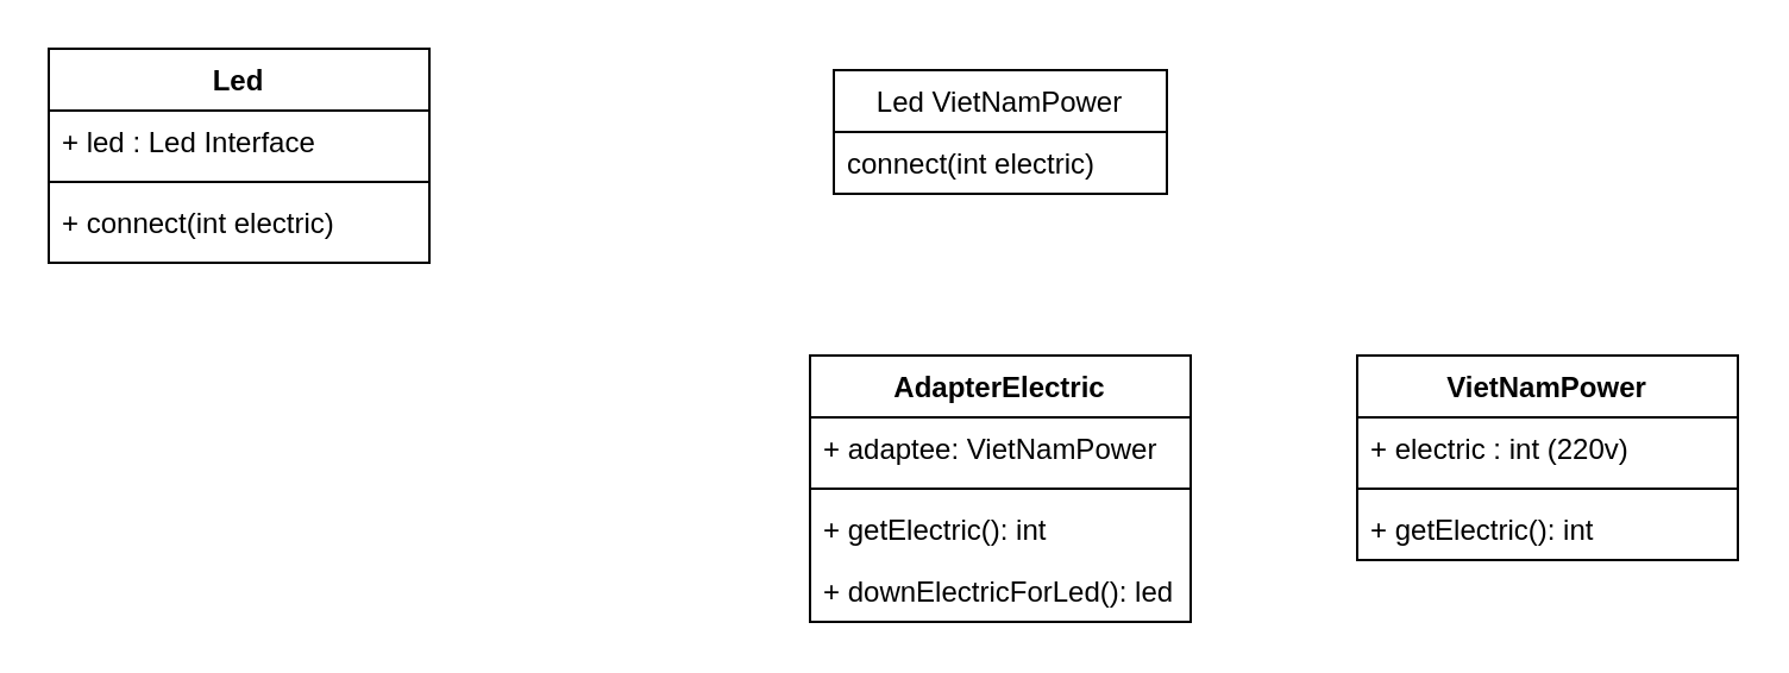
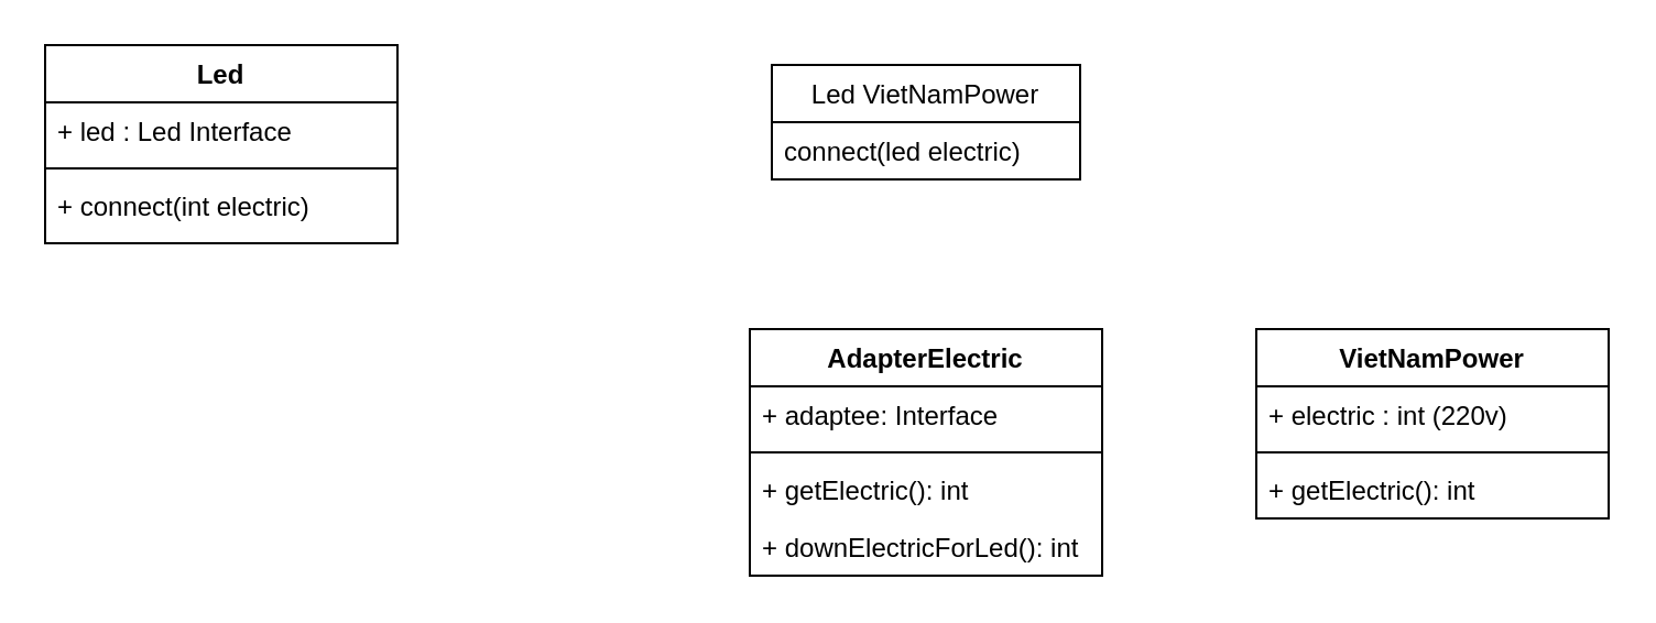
  <mxCell id="0" />
  <mxCell id="1" parent="0" />
  <mxCell id="2" value="Led" style="swimlane;fontStyle=1;align=center;verticalAlign=top;childLayout=stackLayout;horizontal=1;startSize=26;horizontalStack=0;resizeParent=1;resizeParentMax=0;resizeLast=0;collapsible=1;marginBottom=0;fillColor=none;gradientColor=none;" vertex="1" parent="1"><mxGeometry x="20" y="20" width="160" height="90" as="geometry" /></mxCell>
  <mxCell id="3" value="+ led : Led Interface" style="text;strokeColor=none;fillColor=none;align=left;verticalAlign=top;spacingLeft=4;spacingRight=4;overflow=hidden;rotatable=0;points=[[0,0.5],[1,0.5]];portConstraint=eastwest;" vertex="1" parent="2"><mxGeometry y="26" width="160" height="26" as="geometry" /></mxCell>
  <mxCell id="4" value="" style="line;strokeWidth=1;fillColor=none;align=left;verticalAlign=middle;spacingTop=-1;spacingLeft=3;spacingRight=3;rotatable=0;labelPosition=right;points=[];portConstraint=eastwest;" vertex="1" parent="2"><mxGeometry y="52" width="160" height="8" as="geometry" /></mxCell>
  <mxCell id="5" value="+ connect(int electric)" style="text;strokeColor=none;fillColor=none;align=left;verticalAlign=top;spacingLeft=4;spacingRight=4;overflow=hidden;rotatable=0;points=[[0,0.5],[1,0.5]];portConstraint=eastwest;" vertex="1" parent="2"><mxGeometry y="60" width="160" height="30" as="geometry" /></mxCell>
  <mxCell id="6" value="Led VietNamPower" style="swimlane;fontStyle=0;childLayout=stackLayout;horizontal=1;startSize=26;fillColor=none;horizontalStack=0;resizeParent=1;resizeParentMax=0;resizeLast=0;collapsible=1;marginBottom=0;align=center;" vertex="1" parent="1"><mxGeometry x="350" y="29" width="140" height="52" as="geometry" /></mxCell>
- <mxCell id="7" value="connect(int electric)" style="text;strokeColor=none;fillColor=none;align=left;verticalAlign=top;spacingLeft=4;spacingRight=4;overflow=hidden;rotatable=0;points=[[0,0.5],[1,0.5]];portConstraint=eastwest;" vertex="1" parent="6"><mxGeometry y="26" width="140" height="26" as="geometry" /></mxCell>
+ <mxCell id="7" value="connect(led electric)" style="text;strokeColor=none;fillColor=none;align=left;verticalAlign=top;spacingLeft=4;spacingRight=4;overflow=hidden;rotatable=0;points=[[0,0.5],[1,0.5]];portConstraint=eastwest;" vertex="1" parent="6"><mxGeometry y="26" width="140" height="26" as="geometry" /></mxCell>
  <mxCell id="8" value="VietNamPower" style="swimlane;fontStyle=1;align=center;verticalAlign=top;childLayout=stackLayout;horizontal=1;startSize=26;horizontalStack=0;resizeParent=1;resizeParentMax=0;resizeLast=0;collapsible=1;marginBottom=0;fillColor=none;gradientColor=none;" vertex="1" parent="1"><mxGeometry x="570" y="149" width="160" height="86" as="geometry" /></mxCell>
  <mxCell id="9" value="+ electric : int (220v)" style="text;strokeColor=none;fillColor=none;align=left;verticalAlign=top;spacingLeft=4;spacingRight=4;overflow=hidden;rotatable=0;points=[[0,0.5],[1,0.5]];portConstraint=eastwest;" vertex="1" parent="8"><mxGeometry y="26" width="160" height="26" as="geometry" /></mxCell>
  <mxCell id="10" value="" style="line;strokeWidth=1;fillColor=none;align=left;verticalAlign=middle;spacingTop=-1;spacingLeft=3;spacingRight=3;rotatable=0;labelPosition=right;points=[];portConstraint=eastwest;" vertex="1" parent="8"><mxGeometry y="52" width="160" height="8" as="geometry" /></mxCell>
  <mxCell id="11" value="+ getElectric(): int" style="text;strokeColor=none;fillColor=none;align=left;verticalAlign=top;spacingLeft=4;spacingRight=4;overflow=hidden;rotatable=0;points=[[0,0.5],[1,0.5]];portConstraint=eastwest;" vertex="1" parent="8"><mxGeometry y="60" width="160" height="26" as="geometry" /></mxCell>
  <mxCell id="12" value="AdapterElectric" style="swimlane;fontStyle=1;align=center;verticalAlign=top;childLayout=stackLayout;horizontal=1;startSize=26;horizontalStack=0;resizeParent=1;resizeParentMax=0;resizeLast=0;collapsible=1;marginBottom=0;fillColor=none;gradientColor=none;" vertex="1" parent="1"><mxGeometry x="340" y="149" width="160" height="112" as="geometry" /></mxCell>
- <mxCell id="13" value="+ adaptee: VietNamPower" style="text;strokeColor=none;fillColor=none;align=left;verticalAlign=top;spacingLeft=4;spacingRight=4;overflow=hidden;rotatable=0;points=[[0,0.5],[1,0.5]];portConstraint=eastwest;" vertex="1" parent="12"><mxGeometry y="26" width="160" height="26" as="geometry" /></mxCell>
+ <mxCell id="13" value="+ adaptee: Interface" style="text;strokeColor=none;fillColor=none;align=left;verticalAlign=top;spacingLeft=4;spacingRight=4;overflow=hidden;rotatable=0;points=[[0,0.5],[1,0.5]];portConstraint=eastwest;" vertex="1" parent="12"><mxGeometry y="26" width="160" height="26" as="geometry" /></mxCell>
  <mxCell id="14" value="" style="line;strokeWidth=1;fillColor=none;align=left;verticalAlign=middle;spacingTop=-1;spacingLeft=3;spacingRight=3;rotatable=0;labelPosition=right;points=[];portConstraint=eastwest;" vertex="1" parent="12"><mxGeometry y="52" width="160" height="8" as="geometry" /></mxCell>
  <mxCell id="15" value="+ getElectric(): int" style="text;strokeColor=none;fillColor=none;align=left;verticalAlign=top;spacingLeft=4;spacingRight=4;overflow=hidden;rotatable=0;points=[[0,0.5],[1,0.5]];portConstraint=eastwest;" vertex="1" parent="12"><mxGeometry y="60" width="160" height="26" as="geometry" /></mxCell>
- <mxCell id="16" value="+ downElectricForLed(): led" style="text;strokeColor=none;fillColor=none;align=left;verticalAlign=top;spacingLeft=4;spacingRight=4;overflow=hidden;rotatable=0;points=[[0,0.5],[1,0.5]];portConstraint=eastwest;" vertex="1" parent="12"><mxGeometry y="86" width="160" height="26" as="geometry" /></mxCell>
+ <mxCell id="16" value="+ downElectricForLed(): int" style="text;strokeColor=none;fillColor=none;align=left;verticalAlign=top;spacingLeft=4;spacingRight=4;overflow=hidden;rotatable=0;points=[[0,0.5],[1,0.5]];portConstraint=eastwest;" vertex="1" parent="12"><mxGeometry y="86" width="160" height="26" as="geometry" /></mxCell>
